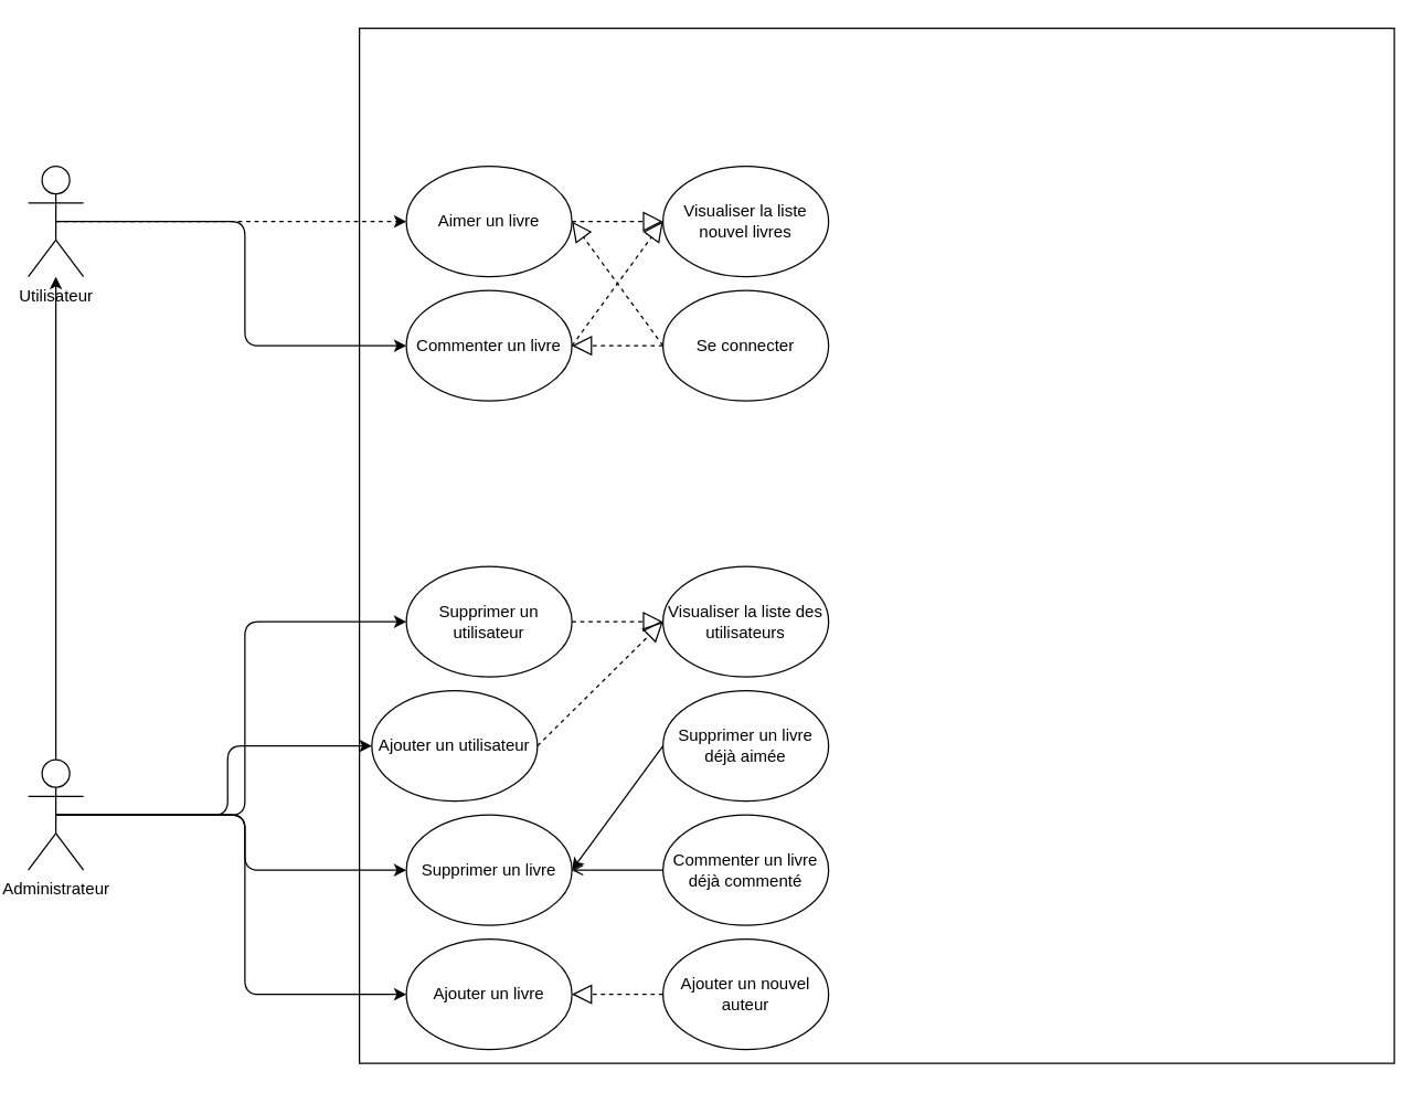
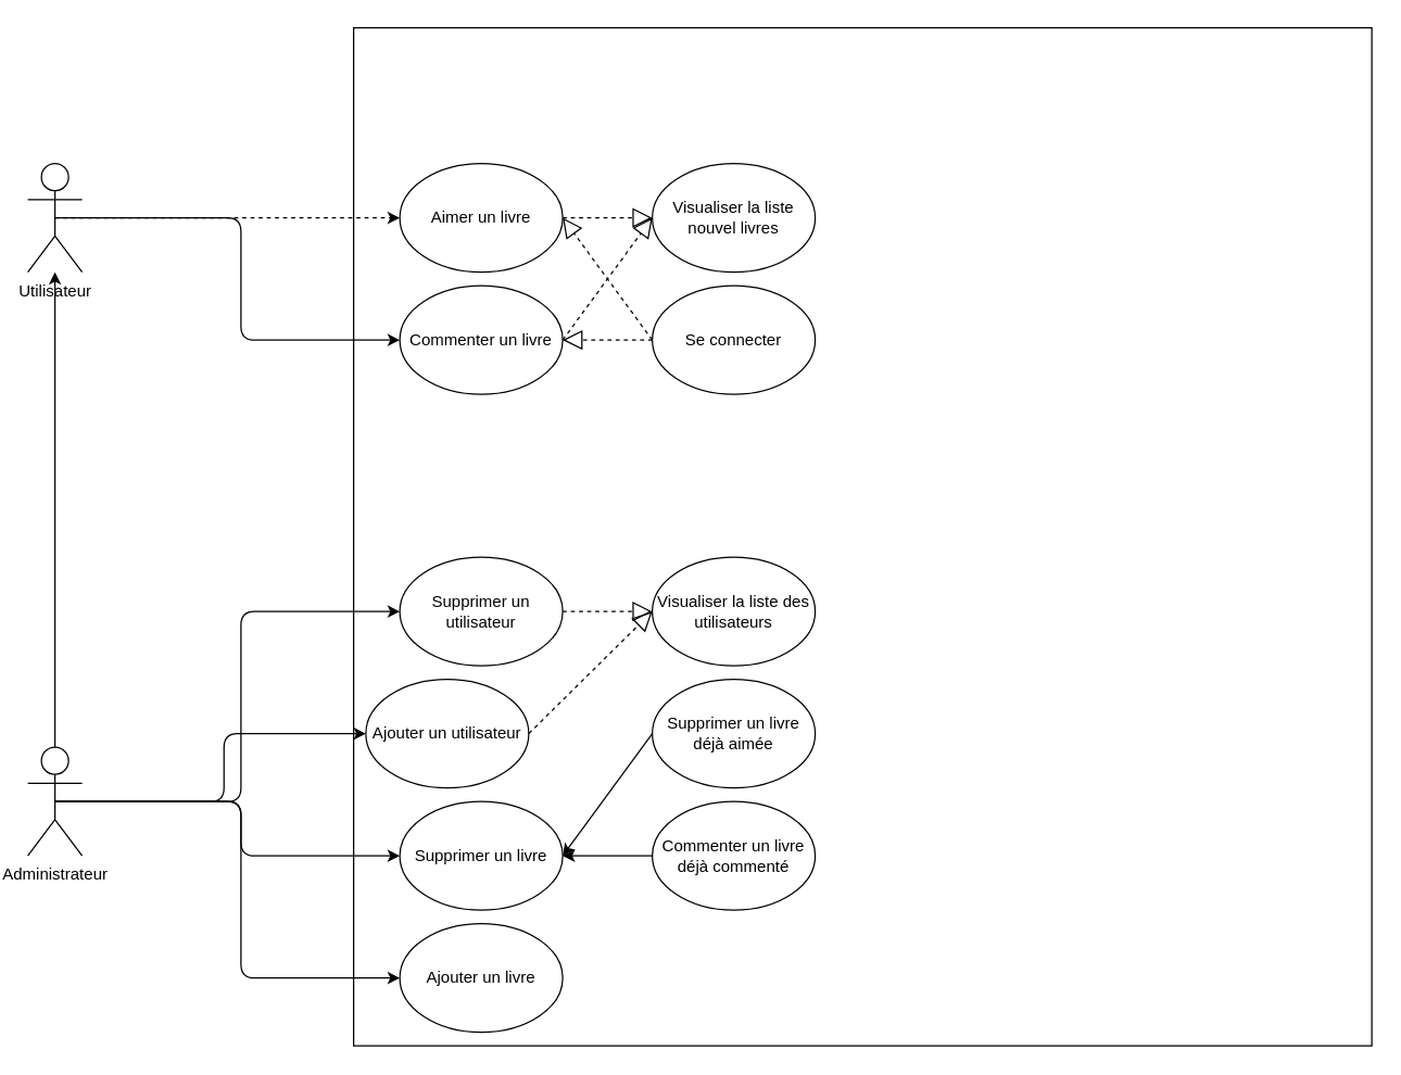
  <mxCell id="0" />
  <mxCell id="1" parent="0" />
  <mxCell id="2" value="" style="whiteSpace=wrap;html=1;aspect=fixed;" vertex="1" parent="1"><mxGeometry x="260" y="20" width="750" height="750" as="geometry" /></mxCell>
  <mxCell id="3" style="edgeStyle=orthogonalEdgeStyle;orthogonalLoop=1;jettySize=auto;html=1;exitX=0.5;exitY=0.5;exitDx=0;exitDy=0;exitPerimeter=0;entryX=0;entryY=0.5;entryDx=0;entryDy=0;dashed=1;" edge="1" parent="1" source="5" target="13"><mxGeometry relative="1" as="geometry" /></mxCell>
  <mxCell id="4" style="edgeStyle=orthogonalEdgeStyle;orthogonalLoop=1;jettySize=auto;html=1;exitX=0.5;exitY=0.5;exitDx=0;exitDy=0;exitPerimeter=0;entryX=0;entryY=0.5;entryDx=0;entryDy=0;" edge="1" parent="1" source="5" target="14"><mxGeometry relative="1" as="geometry" /></mxCell>
  <mxCell id="5" value="Utilisateur" style="shape=umlActor;verticalLabelPosition=bottom;verticalAlign=top;html=1;outlineConnect=0;" vertex="1" parent="1"><mxGeometry x="20" y="120" width="40" height="80" as="geometry" /></mxCell>
  <mxCell id="6" style="edgeStyle=orthogonalEdgeStyle;orthogonalLoop=1;jettySize=auto;html=1;exitX=0.5;exitY=0;exitDx=0;exitDy=0;exitPerimeter=0;" edge="1" parent="1" source="11" target="5"><mxGeometry relative="1" as="geometry" /></mxCell>
  <mxCell id="7" style="edgeStyle=orthogonalEdgeStyle;orthogonalLoop=1;jettySize=auto;html=1;exitX=0.5;exitY=0.5;exitDx=0;exitDy=0;exitPerimeter=0;entryX=0;entryY=0.5;entryDx=0;entryDy=0;" edge="1" parent="1" source="11" target="17"><mxGeometry relative="1" as="geometry" /></mxCell>
  <mxCell id="8" style="edgeStyle=orthogonalEdgeStyle;orthogonalLoop=1;jettySize=auto;html=1;exitX=0.5;exitY=0.5;exitDx=0;exitDy=0;exitPerimeter=0;entryX=0;entryY=0.5;entryDx=0;entryDy=0;" edge="1" parent="1" source="11" target="16"><mxGeometry relative="1" as="geometry" /></mxCell>
  <mxCell id="9" style="edgeStyle=orthogonalEdgeStyle;orthogonalLoop=1;jettySize=auto;html=1;exitX=0.5;exitY=0.5;exitDx=0;exitDy=0;exitPerimeter=0;entryX=0;entryY=0.5;entryDx=0;entryDy=0;" edge="1" parent="1" source="11" target="15"><mxGeometry relative="1" as="geometry" /></mxCell>
  <mxCell id="10" style="edgeStyle=orthogonalEdgeStyle;orthogonalLoop=1;jettySize=auto;html=1;exitX=0.5;exitY=0.5;exitDx=0;exitDy=0;exitPerimeter=0;entryX=0;entryY=0.5;entryDx=0;entryDy=0;" edge="1" parent="1" source="11" target="18"><mxGeometry relative="1" as="geometry" /></mxCell>
  <mxCell id="11" value="Administrateur" style="shape=umlActor;verticalLabelPosition=bottom;verticalAlign=top;html=1;outlineConnect=0;" vertex="1" parent="1"><mxGeometry x="20" y="550" width="40" height="80" as="geometry" /></mxCell>
  <mxCell id="12" value="Visualiser la liste nouvel livres" style="ellipse;whiteSpace=wrap;html=1;" vertex="1" parent="1"><mxGeometry x="480" y="120" width="120" height="80" as="geometry" /></mxCell>
  <mxCell id="13" value="Aimer un livre" style="ellipse;whiteSpace=wrap;html=1;" vertex="1" parent="1"><mxGeometry x="294" y="120" width="120" height="80" as="geometry" /></mxCell>
  <mxCell id="14" value="Commenter un livre" style="ellipse;whiteSpace=wrap;html=1;" vertex="1" parent="1"><mxGeometry x="294" y="210" width="120" height="80" as="geometry" /></mxCell>
  <mxCell id="15" value="Ajouter un livre" style="ellipse;whiteSpace=wrap;html=1;" vertex="1" parent="1"><mxGeometry x="294" y="680" width="120" height="80" as="geometry" /></mxCell>
  <mxCell id="16" value="Supprimer un livre" style="ellipse;whiteSpace=wrap;html=1;" vertex="1" parent="1"><mxGeometry x="294" y="590" width="120" height="80" as="geometry" /></mxCell>
  <mxCell id="17" value="Ajouter un utilisateur" style="ellipse;whiteSpace=wrap;html=1;" vertex="1" parent="1"><mxGeometry x="269" y="500" width="120" height="80" as="geometry" /></mxCell>
  <mxCell id="18" value="Supprimer un utilisateur" style="ellipse;whiteSpace=wrap;html=1;" vertex="1" parent="1"><mxGeometry x="294" y="410" width="120" height="80" as="geometry" /></mxCell>
  <mxCell id="19" value="Visualiser la liste des utilisateurs" style="ellipse;whiteSpace=wrap;html=1;" vertex="1" parent="1"><mxGeometry x="480" y="410" width="120" height="80" as="geometry" /></mxCell>
  <mxCell id="20" value="Se connecter" style="ellipse;whiteSpace=wrap;html=1;" vertex="1" parent="1"><mxGeometry x="480" y="210" width="120" height="80" as="geometry" /></mxCell>
- <mxCell id="21" value="Ajouter un nouvel auteur" style="ellipse;whiteSpace=wrap;html=1;" vertex="1" parent="1"><mxGeometry x="480" y="680" width="120" height="80" as="geometry" /></mxCell>
  <mxCell id="22" value="" style="endArrow=block;dashed=1;endFill=0;endSize=12;html=1;entryX=0;entryY=0.5;entryDx=0;entryDy=0;exitX=1;exitY=0.5;exitDx=0;exitDy=0;" edge="1" parent="1" source="18" target="19"><mxGeometry width="160" relative="1" as="geometry"><mxPoint x="270" y="460" as="sourcePoint" /><mxPoint x="430" y="460" as="targetPoint" /></mxGeometry></mxCell>
  <mxCell id="23" value="" style="endArrow=block;dashed=1;endFill=0;endSize=12;html=1;exitX=1;exitY=0.5;exitDx=0;exitDy=0;" edge="1" parent="1" source="17"><mxGeometry width="160" relative="1" as="geometry"><mxPoint x="270" y="460" as="sourcePoint" /><mxPoint x="480" y="450" as="targetPoint" /></mxGeometry></mxCell>
  <mxCell id="24" value="" style="endArrow=block;dashed=1;endFill=0;endSize=12;html=1;exitX=1;exitY=0.5;exitDx=0;exitDy=0;entryX=0;entryY=0.5;entryDx=0;entryDy=0;" edge="1" parent="1" source="14" target="12"><mxGeometry width="160" relative="1" as="geometry"><mxPoint x="270" y="360" as="sourcePoint" /><mxPoint x="430" y="360" as="targetPoint" /></mxGeometry></mxCell>
  <mxCell id="25" value="" style="endArrow=block;dashed=1;endFill=0;endSize=12;html=1;exitX=1;exitY=0.5;exitDx=0;exitDy=0;" edge="1" parent="1" source="13"><mxGeometry width="160" relative="1" as="geometry"><mxPoint x="270" y="360" as="sourcePoint" /><mxPoint x="480" y="160" as="targetPoint" /></mxGeometry></mxCell>
- <mxCell id="26" value="" style="endArrow=block;dashed=1;endFill=0;endSize=12;html=1;exitX=0;exitY=0.5;exitDx=0;exitDy=0;entryX=1;entryY=0.5;entryDx=0;entryDy=0;" edge="1" parent="1" source="21" target="15"><mxGeometry width="160" relative="1" as="geometry"><mxPoint x="270" y="360" as="sourcePoint" /><mxPoint x="430" y="360" as="targetPoint" /></mxGeometry></mxCell>
  <mxCell id="27" value="Supprimer un livre déjà aimée" style="ellipse;whiteSpace=wrap;html=1;" vertex="1" parent="1"><mxGeometry x="480" y="500" width="120" height="80" as="geometry" /></mxCell>
  <mxCell id="28" value="Commenter un livre déjà commenté" style="ellipse;whiteSpace=wrap;html=1;" vertex="1" parent="1"><mxGeometry x="480" y="590" width="120" height="80" as="geometry" /></mxCell>
  <mxCell id="29" value="" style="endArrow=classic;html=1;exitX=0;exitY=0.5;exitDx=0;exitDy=0;" edge="1" parent="1" source="27"><mxGeometry width="50" height="50" relative="1" as="geometry"><mxPoint x="330" y="470" as="sourcePoint" /><mxPoint x="414" y="630" as="targetPoint" /></mxGeometry></mxCell>
- <mxCell id="30" value="" style="endArrow=open;html=1;exitX=0;exitY=0.5;exitDx=0;exitDy=0;entryX=1;entryY=0.5;entryDx=0;entryDy=0;" edge="1" parent="1" source="28" target="16"><mxGeometry width="50" height="50" relative="1" as="geometry"><mxPoint x="330" y="470" as="sourcePoint" /><mxPoint x="380" y="420" as="targetPoint" /></mxGeometry></mxCell>
+ <mxCell id="30" value="" style="endArrow=classic;html=1;exitX=0;exitY=0.5;exitDx=0;exitDy=0;entryX=1;entryY=0.5;entryDx=0;entryDy=0;" edge="1" parent="1" source="28" target="16"><mxGeometry width="50" height="50" relative="1" as="geometry"><mxPoint x="330" y="470" as="sourcePoint" /><mxPoint x="380" y="420" as="targetPoint" /></mxGeometry></mxCell>
  <mxCell id="31" value="" style="endArrow=block;dashed=1;endFill=0;endSize=12;html=1;exitX=0;exitY=0.5;exitDx=0;exitDy=0;entryX=1;entryY=0.5;entryDx=0;entryDy=0;" edge="1" parent="1" source="20" target="14"><mxGeometry width="160" relative="1" as="geometry"><mxPoint x="270" y="240" as="sourcePoint" /><mxPoint x="420" y="250" as="targetPoint" /></mxGeometry></mxCell>
  <mxCell id="32" value="" style="endArrow=block;dashed=1;endFill=0;endSize=12;html=1;exitX=0;exitY=0.5;exitDx=0;exitDy=0;entryX=1;entryY=0.5;entryDx=0;entryDy=0;" edge="1" parent="1" source="20" target="13"><mxGeometry width="160" relative="1" as="geometry"><mxPoint x="270" y="240" as="sourcePoint" /><mxPoint x="430" y="240" as="targetPoint" /></mxGeometry></mxCell>
